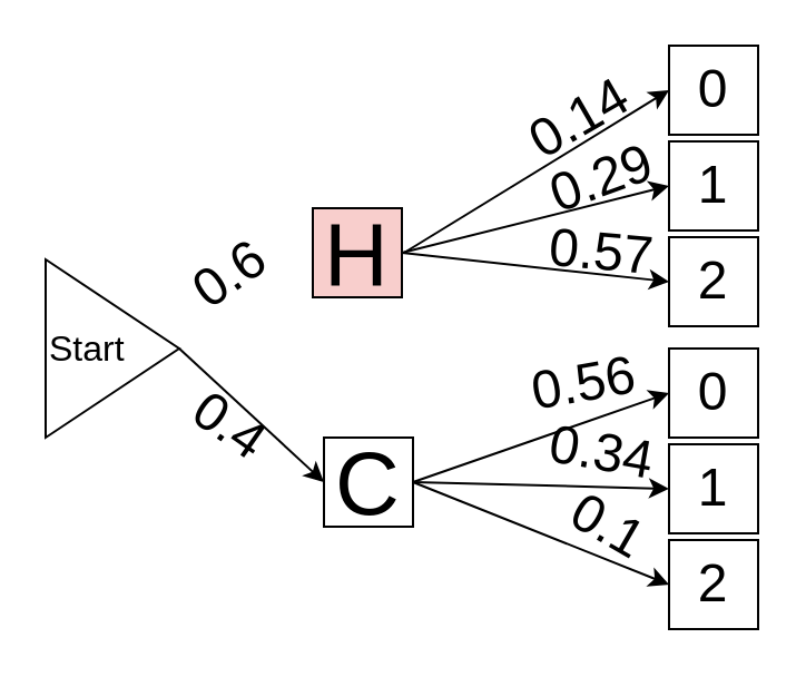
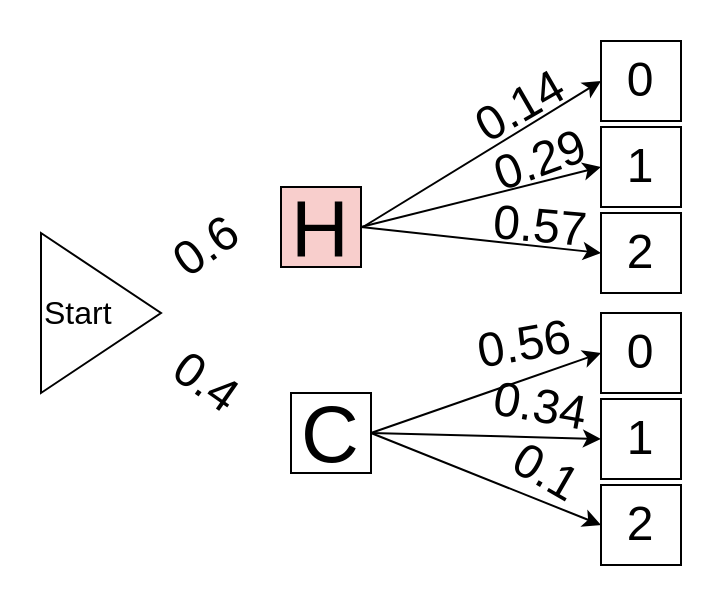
  <mxCell id="0" />
  <mxCell id="1" parent="0" />
  <mxCell id="2" value="&lt;font style=&quot;font-size: 16px&quot;&gt;Start&lt;/font&gt;" style="triangle;whiteSpace=wrap;html=1;align=left;" parent="1" vertex="1"><mxGeometry x="20" y="116" width="60" height="80" as="geometry" /></mxCell>
  <mxCell id="3" value="H" style="whiteSpace=wrap;html=1;aspect=fixed;fontSize=40;fillColor=#f8cecc;" parent="1" vertex="1"><mxGeometry x="140" y="93" width="40" height="40" as="geometry" /></mxCell>
  <mxCell id="4" value="C" style="whiteSpace=wrap;html=1;aspect=fixed;fontSize=40;" parent="1" vertex="1"><mxGeometry x="145" y="196" width="40" height="40" as="geometry" /></mxCell>
- <mxCell id="5" value="" style="endArrow=classic;html=1;fontSize=40;entryX=0;entryY=0.5;entryDx=0;entryDy=0;exitX=1;exitY=0.5;exitDx=0;exitDy=0;" parent="1" source="2" target="4" edge="1"><mxGeometry width="50" height="50" relative="1" as="geometry"><mxPoint x="20" y="346" as="sourcePoint" /><mxPoint x="70" y="296" as="targetPoint" /></mxGeometry></mxCell>
  <mxCell id="6" value="0.6" style="text;html=1;strokeColor=none;fillColor=none;align=center;verticalAlign=middle;whiteSpace=wrap;rounded=0;fontSize=24;rotation=-35;" parent="1" vertex="1"><mxGeometry x="73" y="108" width="60" height="30" as="geometry" /></mxCell>
  <mxCell id="7" value="0.4" style="text;html=1;strokeColor=none;fillColor=none;align=center;verticalAlign=middle;whiteSpace=wrap;rounded=0;fontSize=24;rotation=35;" parent="1" vertex="1"><mxGeometry x="73" y="176" width="60" height="30" as="geometry" /></mxCell>
  <mxCell id="8" value="0" style="rounded=0;whiteSpace=wrap;html=1;fontSize=24;" parent="1" vertex="1"><mxGeometry x="300" y="20" width="40" height="40" as="geometry" /></mxCell>
  <mxCell id="9" value="1" style="rounded=0;whiteSpace=wrap;html=1;fontSize=24;" parent="1" vertex="1"><mxGeometry x="300" y="63" width="40" height="40" as="geometry" /></mxCell>
  <mxCell id="10" value="2" style="rounded=0;whiteSpace=wrap;html=1;fontSize=24;" parent="1" vertex="1"><mxGeometry x="300" y="106" width="40" height="40" as="geometry" /></mxCell>
  <mxCell id="11" value="0" style="rounded=0;whiteSpace=wrap;html=1;fontSize=24;" parent="1" vertex="1"><mxGeometry x="300" y="156" width="40" height="40" as="geometry" /></mxCell>
  <mxCell id="12" value="1" style="rounded=0;whiteSpace=wrap;html=1;fontSize=24;" parent="1" vertex="1"><mxGeometry x="300" y="199" width="40" height="40" as="geometry" /></mxCell>
  <mxCell id="13" value="2" style="rounded=0;whiteSpace=wrap;html=1;fontSize=24;" parent="1" vertex="1"><mxGeometry x="300" y="242" width="40" height="40" as="geometry" /></mxCell>
  <mxCell id="14" value="" style="endArrow=classic;html=1;fontSize=24;entryX=0;entryY=0.5;entryDx=0;entryDy=0;" parent="1" target="8" edge="1"><mxGeometry width="50" height="50" relative="1" as="geometry"><mxPoint x="181" y="113" as="sourcePoint" /><mxPoint x="70" y="303" as="targetPoint" /></mxGeometry></mxCell>
  <mxCell id="15" value="" style="endArrow=classic;html=1;fontSize=24;exitX=1;exitY=0.5;exitDx=0;exitDy=0;entryX=0;entryY=0.5;entryDx=0;entryDy=0;" parent="1" source="3" target="9" edge="1"><mxGeometry width="50" height="50" relative="1" as="geometry"><mxPoint x="20" y="353" as="sourcePoint" /><mxPoint x="70" y="303" as="targetPoint" /></mxGeometry></mxCell>
  <mxCell id="16" value="" style="endArrow=classic;html=1;fontSize=24;entryX=0;entryY=0.5;entryDx=0;entryDy=0;exitX=1;exitY=0.5;exitDx=0;exitDy=0;" parent="1" source="3" target="10" edge="1"><mxGeometry width="50" height="50" relative="1" as="geometry"><mxPoint x="190" y="153" as="sourcePoint" /><mxPoint x="70" y="303" as="targetPoint" /></mxGeometry></mxCell>
  <mxCell id="17" value="" style="endArrow=classic;html=1;fontSize=24;entryX=0;entryY=0.5;entryDx=0;entryDy=0;exitX=1;exitY=0.5;exitDx=0;exitDy=0;" parent="1" source="4" target="11" edge="1"><mxGeometry width="50" height="50" relative="1" as="geometry"><mxPoint x="20" y="353" as="sourcePoint" /><mxPoint x="70" y="303" as="targetPoint" /></mxGeometry></mxCell>
  <mxCell id="18" value="" style="endArrow=classic;html=1;fontSize=24;entryX=0;entryY=0.5;entryDx=0;entryDy=0;exitX=1;exitY=0.5;exitDx=0;exitDy=0;" parent="1" source="4" target="12" edge="1"><mxGeometry width="50" height="50" relative="1" as="geometry"><mxPoint x="20" y="353" as="sourcePoint" /><mxPoint x="70" y="303" as="targetPoint" /></mxGeometry></mxCell>
  <mxCell id="19" value="" style="endArrow=classic;html=1;fontSize=24;entryX=0;entryY=0.5;entryDx=0;entryDy=0;exitX=1;exitY=0.5;exitDx=0;exitDy=0;" parent="1" source="4" target="13" edge="1"><mxGeometry width="50" height="50" relative="1" as="geometry"><mxPoint x="20" y="353" as="sourcePoint" /><mxPoint x="70" y="303" as="targetPoint" /></mxGeometry></mxCell>
  <mxCell id="20" value="0.14" style="text;html=1;strokeColor=none;fillColor=none;align=center;verticalAlign=middle;whiteSpace=wrap;rounded=0;fontSize=24;rotation=-30;" parent="1" vertex="1"><mxGeometry x="240" y="43" width="40" height="20" as="geometry" /></mxCell>
  <mxCell id="21" value="0.29" style="text;html=1;strokeColor=none;fillColor=none;align=center;verticalAlign=middle;whiteSpace=wrap;rounded=0;fontSize=24;rotation=-20;" parent="1" vertex="1"><mxGeometry x="250" y="70" width="40" height="20" as="geometry" /></mxCell>
  <mxCell id="22" value="0.57" style="text;html=1;strokeColor=none;fillColor=none;align=center;verticalAlign=middle;whiteSpace=wrap;rounded=0;fontSize=24;rotation=5;" parent="1" vertex="1"><mxGeometry x="250" y="103" width="40" height="20" as="geometry" /></mxCell>
  <mxCell id="23" value="0.56" style="text;html=1;strokeColor=none;fillColor=none;align=center;verticalAlign=middle;whiteSpace=wrap;rounded=0;fontSize=24;rotation=-10;" parent="1" vertex="1"><mxGeometry x="242" y="162" width="40" height="20" as="geometry" /></mxCell>
  <mxCell id="24" value="0.34" style="text;html=1;strokeColor=none;fillColor=none;align=center;verticalAlign=middle;whiteSpace=wrap;rounded=0;fontSize=24;rotation=10;" parent="1" vertex="1"><mxGeometry x="250" y="193" width="40" height="20" as="geometry" /></mxCell>
  <mxCell id="25" value="0.1" style="text;html=1;strokeColor=none;fillColor=none;align=center;verticalAlign=middle;whiteSpace=wrap;rounded=0;fontSize=24;rotation=30;" parent="1" vertex="1"><mxGeometry x="253" y="226" width="40" height="20" as="geometry" /></mxCell>
